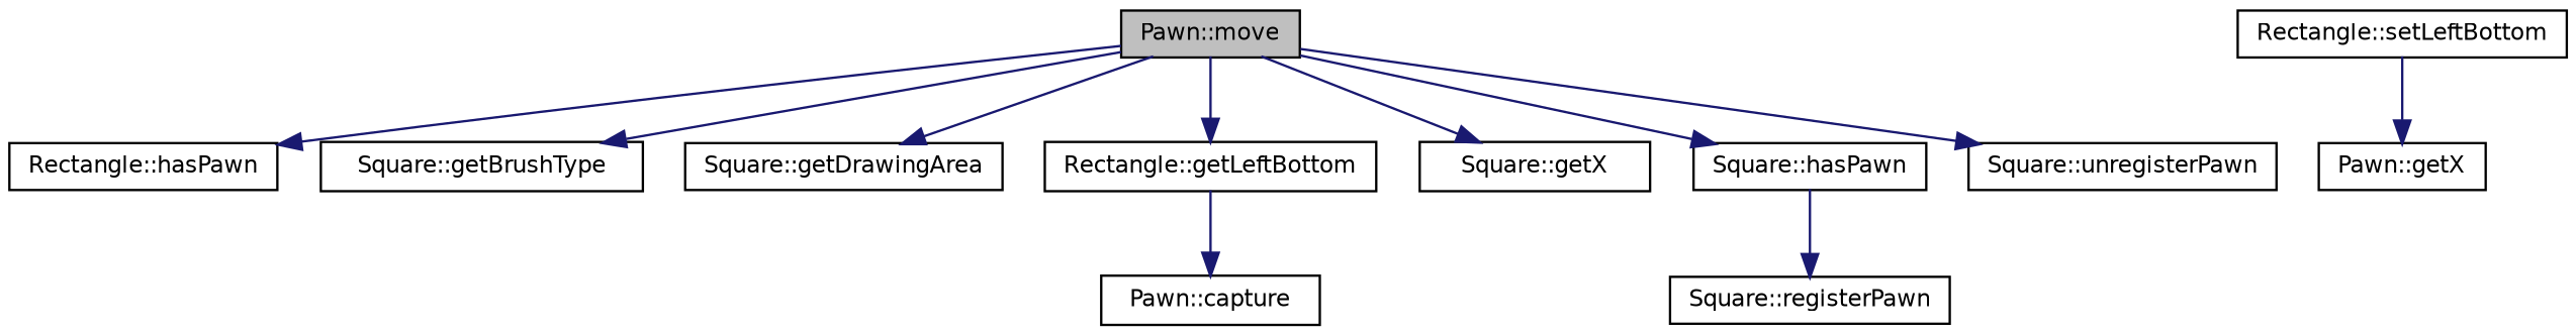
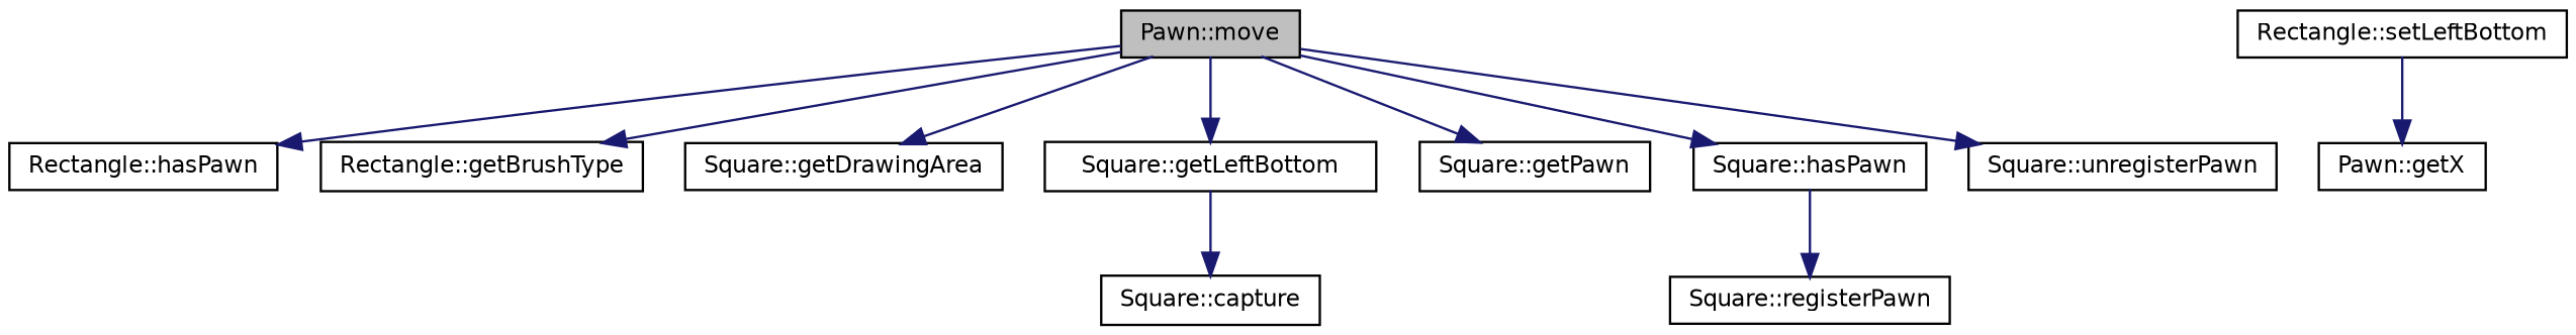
  digraph {
    rankdir=TB
    node [color=black fontname=Helvetica fontsize=10 shape=record]
    edge [color=midnightblue fontname=Helvetica fontsize=10 labelfontname=Helvetica labelfontsize=10 style=solid]
    n1 [fillcolor=grey75 fontcolor=black height=0.2 label="Pawn::move" style=filled width=0.4]
    n2 [height=0.2 label="Rectangle::hasPawn" width=0.4]
-   n3 [height=0.2 label="Square::getBrushType" width=0.4]
+   n3 [height=0.2 label="Rectangle::getBrushType" width=0.4]
    n4 [height=0.2 label="Square::getDrawingArea" width=0.4]
-   n5 [height=0.2 label="Rectangle::getLeftBottom" width=0.4]
-   n6 [height=0.2 label="Square::getX" width=0.4]
+   n5 [height=0.2 label="Square::getLeftBottom" width=0.4]
+   n6 [height=0.2 label="Square::getPawn" width=0.4]
    n7 [height=0.2 label="Square::hasPawn" width=0.4]
    n8 [height=0.2 label="Square::unregisterPawn" width=0.4]
-   n9 [height=0.2 label="Pawn::capture" width=0.4]
+   n9 [height=0.2 label="Square::capture" width=0.4]
    n10 [height=0.2 label="Square::registerPawn" width=0.4]
    n11 [height=0.2 label="Rectangle::setLeftBottom" width=0.4]
    n12 [height=0.2 label="Pawn::getX" width=0.4]
    n1 -> n2
    n1 -> n3
    n1 -> n4
    n1 -> n5
    n1 -> n6
    n1 -> n7
    n1 -> n8
    n5 -> n9
    n7 -> n10
    n11 -> n12
  }
